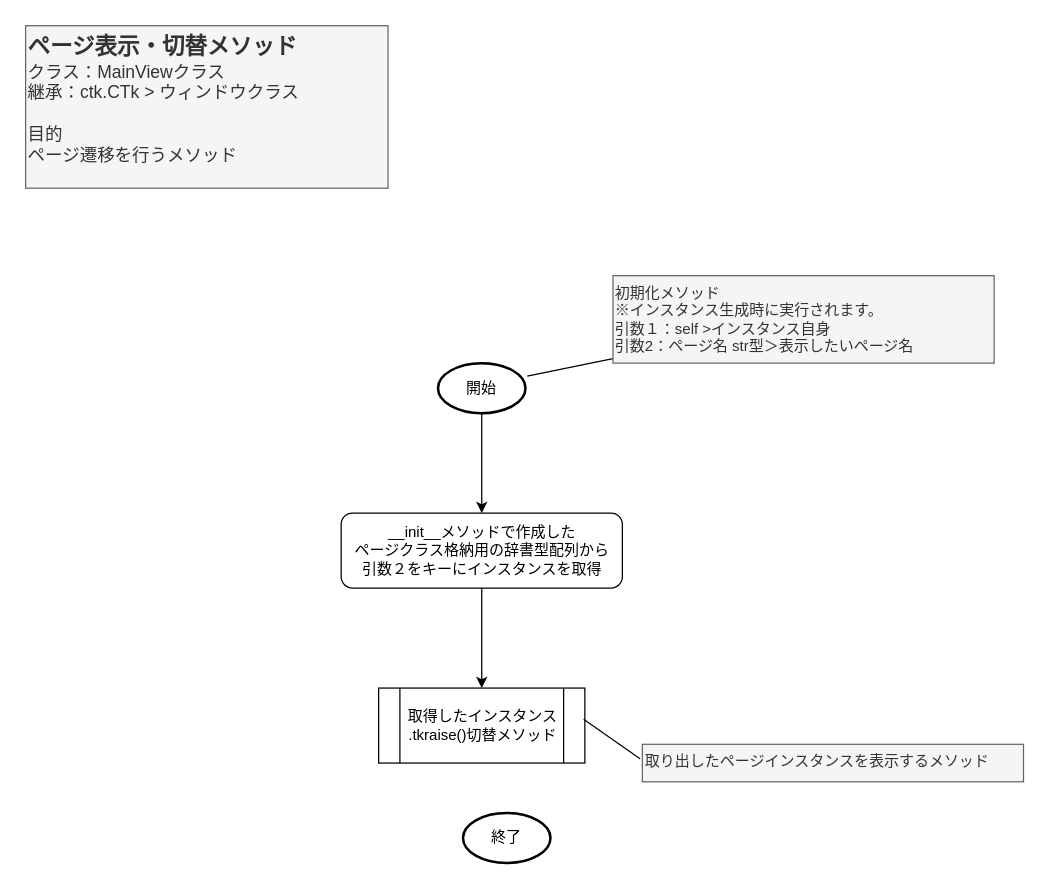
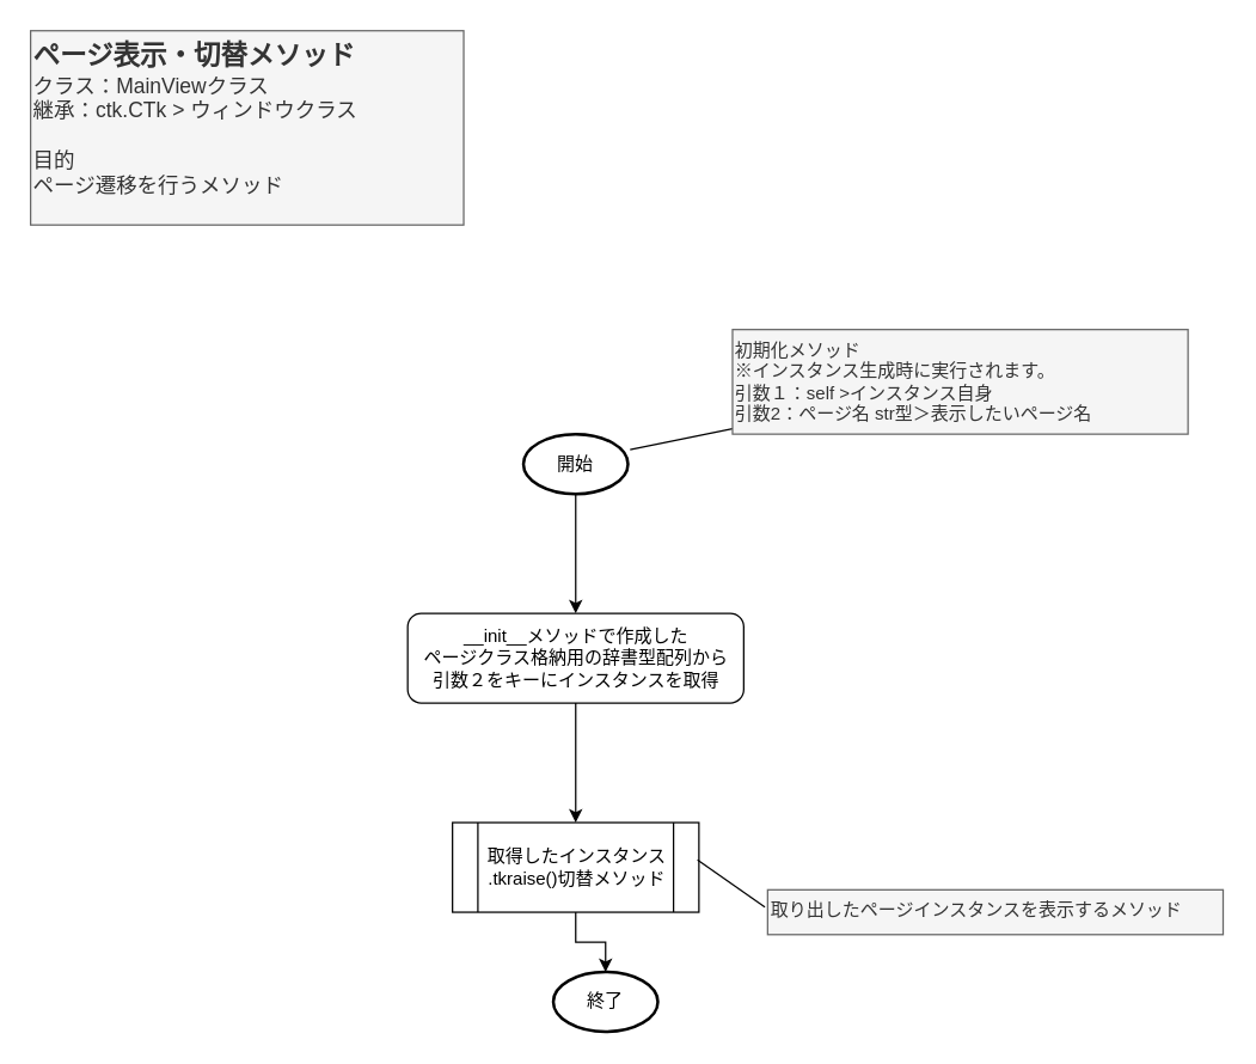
  <mxCell id="0" />
  <mxCell id="1" parent="0" />
  <mxCell id="2" value="&lt;b&gt;&lt;font style=&quot;font-size: 18px;&quot;&gt;ページ表示・切替メソッド&lt;/font&gt;&lt;/b&gt;&lt;div&gt;&lt;font style=&quot;font-size: 14px;&quot;&gt;クラス：MainViewクラス&lt;/font&gt;&lt;/div&gt;&lt;div&gt;&lt;div style=&quot;font-size: 14px;&quot;&gt;継承：ctk.CTk &amp;gt; ウィンドウクラス&lt;/div&gt;&lt;/div&gt;&lt;div style=&quot;font-size: 14px;&quot;&gt;&lt;br&gt;&lt;/div&gt;&lt;div style=&quot;font-size: 14px;&quot;&gt;目的&lt;/div&gt;&lt;div style=&quot;font-size: 14px;&quot;&gt;ページ遷移を行うメソッド&lt;/div&gt;" style="text;html=1;align=left;verticalAlign=top;whiteSpace=wrap;rounded=0;fillColor=#f5f5f5;fontColor=#333333;strokeColor=#666666;" parent="1" vertex="1"><mxGeometry x="20" y="20" width="290" height="130" as="geometry" /></mxCell>
  <mxCell id="3" value="開始" style="strokeWidth=2;html=1;shape=mxgraph.flowchart.start_1;whiteSpace=wrap;" parent="1" vertex="1"><mxGeometry x="350" y="290" width="70" height="40" as="geometry" /></mxCell>
  <mxCell id="4" style="rounded=0;orthogonalLoop=1;jettySize=auto;html=1;entryX=1.02;entryY=0.26;entryDx=0;entryDy=0;endArrow=none;endFill=0;entryPerimeter=0;" parent="1" source="5" target="3" edge="1"><mxGeometry relative="1" as="geometry"><mxPoint x="425" y="320" as="targetPoint" /></mxGeometry></mxCell>
  <mxCell id="5" value="&lt;div&gt;初期化メソッド&lt;/div&gt;&lt;div&gt;※インスタンス生成時に実行されます。&lt;/div&gt;&lt;div&gt;引数１：self &amp;gt;インスタンス自身&lt;/div&gt;&lt;div&gt;引数2：ページ名 str型＞表示したいページ名&lt;/div&gt;&lt;div&gt;&lt;br&gt;&lt;/div&gt;" style="text;html=1;align=left;verticalAlign=top;whiteSpace=wrap;rounded=0;fillColor=#f5f5f5;fontColor=#333333;strokeColor=#666666;" parent="1" vertex="1"><mxGeometry x="490" y="220" width="305" height="70" as="geometry" /></mxCell>
  <mxCell id="6" value="" style="edgeStyle=orthogonalEdgeStyle;rounded=0;orthogonalLoop=1;jettySize=auto;html=1;" parent="1" edge="1"><mxGeometry relative="1" as="geometry"><mxPoint x="385" y="330" as="sourcePoint" /><mxPoint x="385" y="410" as="targetPoint" /></mxGeometry></mxCell>
  <mxCell id="7" value="" style="edgeStyle=orthogonalEdgeStyle;rounded=0;orthogonalLoop=1;jettySize=auto;html=1;" parent="1" edge="1"><mxGeometry relative="1" as="geometry"><mxPoint x="385" y="470" as="sourcePoint" /><mxPoint x="385" y="550" as="targetPoint" /></mxGeometry></mxCell>
  <mxCell id="8" value="__init__メソッドで作成した&lt;div&gt;ページクラス格納用の辞書型配列から&lt;/div&gt;&lt;div&gt;引数２をキーにインスタンスを取得&lt;/div&gt;" style="rounded=1;whiteSpace=wrap;html=1;" parent="1" vertex="1"><mxGeometry x="272.5" y="410" width="225" height="60" as="geometry" /></mxCell>
+ <mxCell id="9" value="" style="edgeStyle=orthogonalEdgeStyle;rounded=0;orthogonalLoop=1;jettySize=auto;html=1;" parent="1" source="10" target="13" edge="1"><mxGeometry relative="1" as="geometry" /></mxCell>
  <mxCell id="10" value="取得したインスタンス&lt;div&gt;.tkraise()切替メソッド&lt;/div&gt;" style="shape=process;whiteSpace=wrap;html=1;backgroundOutline=1;" parent="1" vertex="1"><mxGeometry x="302.5" y="550" width="165" height="60" as="geometry" /></mxCell>
  <mxCell id="11" style="rounded=0;orthogonalLoop=1;jettySize=auto;html=1;entryX=1;entryY=0.25;entryDx=0;entryDy=0;exitX=-0.006;exitY=0.387;exitDx=0;exitDy=0;exitPerimeter=0;endArrow=none;endFill=0;" parent="1" source="12" edge="1"><mxGeometry relative="1" as="geometry"><mxPoint x="466.5" y="575" as="targetPoint" /></mxGeometry></mxCell>
  <mxCell id="12" value="取り出したページインスタンスを表示するメソッド" style="text;html=1;align=left;verticalAlign=top;whiteSpace=wrap;rounded=0;fillColor=#f5f5f5;fontColor=#333333;strokeColor=#666666;" parent="1" vertex="1"><mxGeometry x="513.5" y="595" width="305" height="30" as="geometry" /></mxCell>
  <mxCell id="13" value="終了" style="strokeWidth=2;html=1;shape=mxgraph.flowchart.start_1;whiteSpace=wrap;" parent="1" vertex="1"><mxGeometry x="370" y="650" width="70" height="40" as="geometry" /></mxCell>
